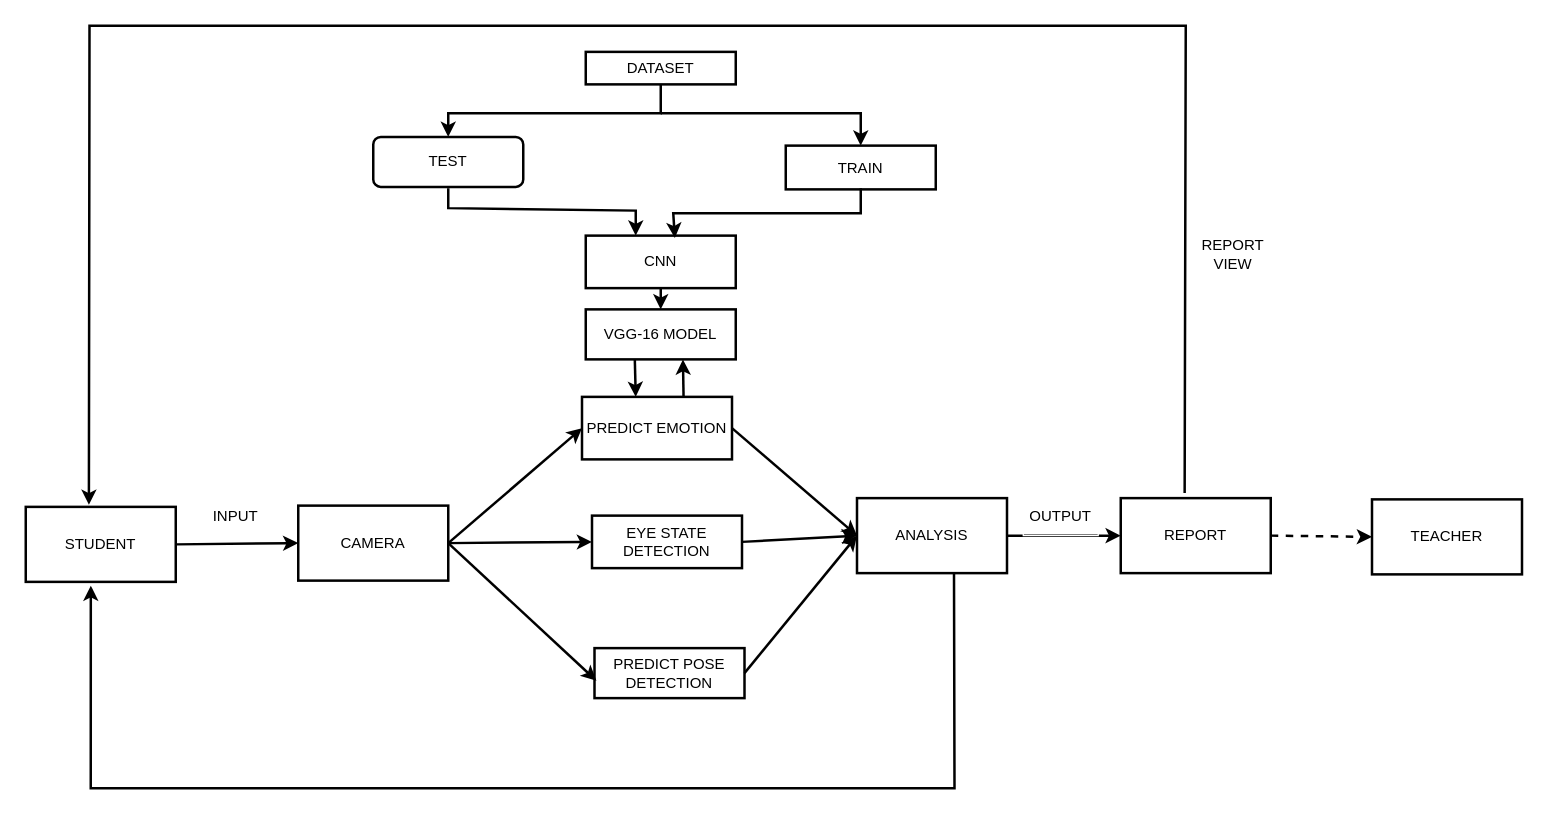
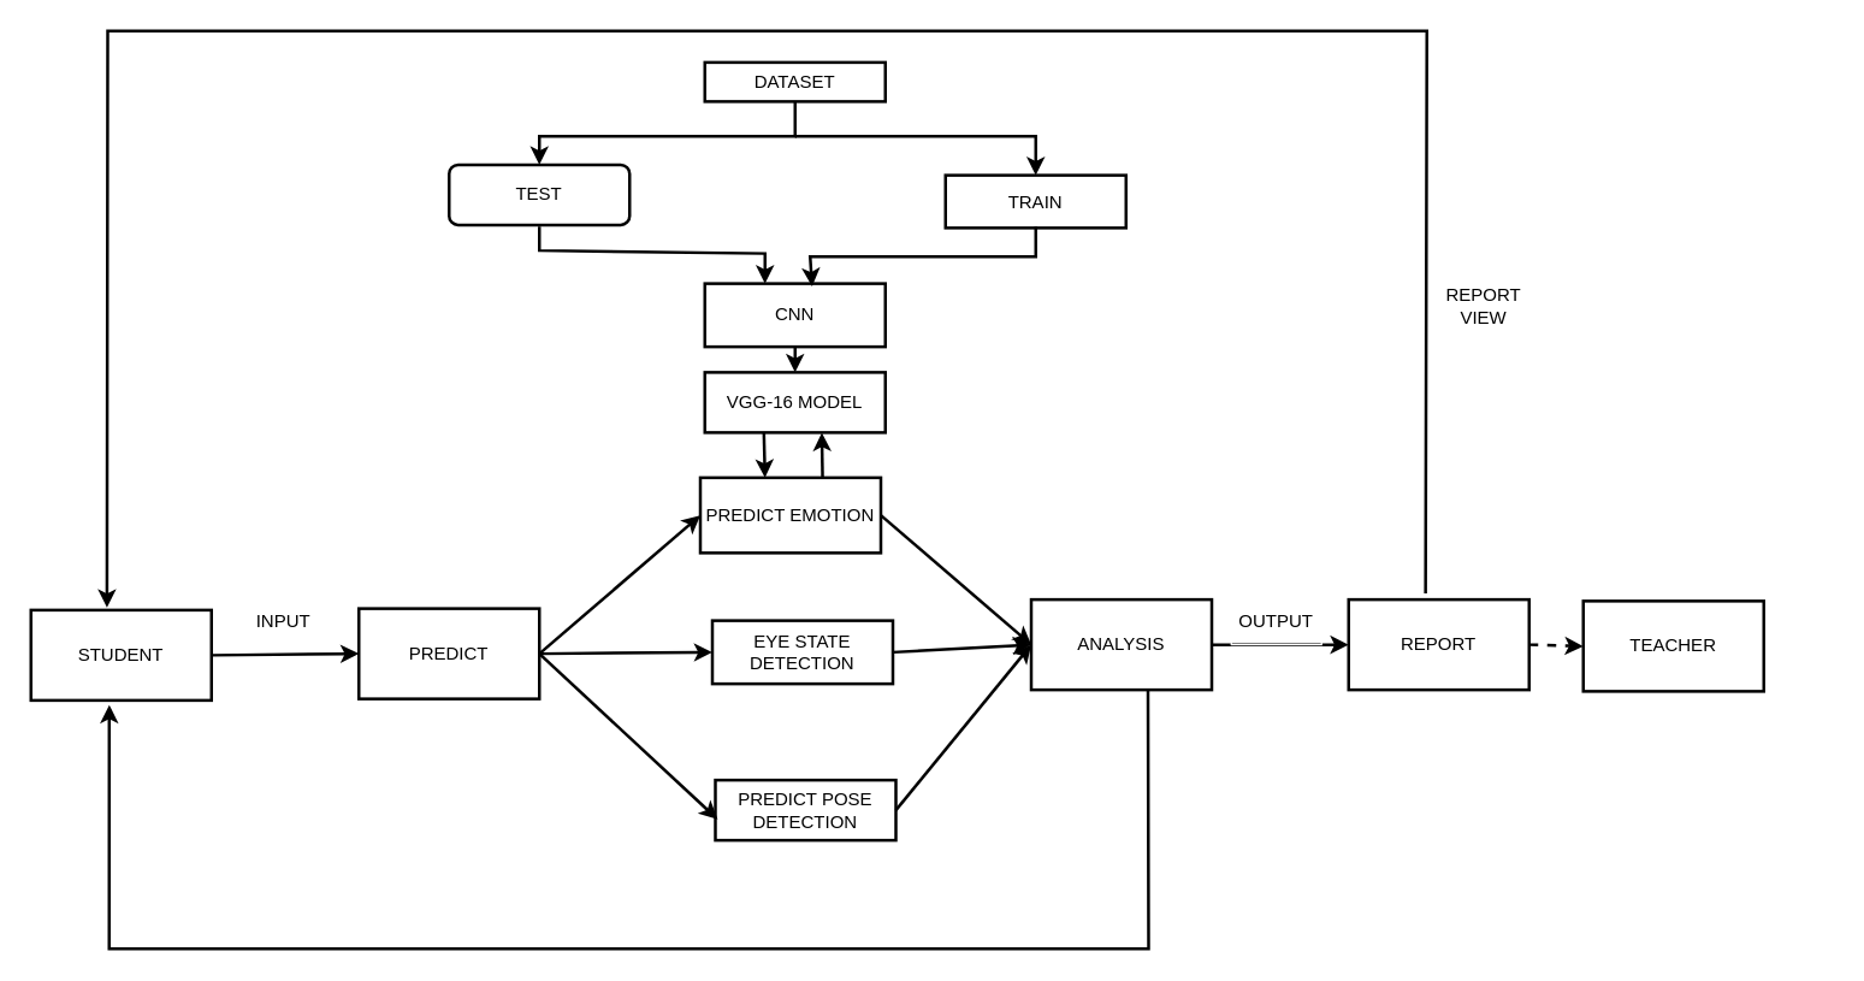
  <mxCell id="0" />
  <mxCell id="1" parent="0" />
  <mxCell id="2" value="&lt;font&gt;STUDENT&lt;/font&gt;" style="rounded=0;whiteSpace=wrap;html=1;fillColor=none;strokeColor=#000000;strokeWidth=2;fontColor=#000000;" parent="1" vertex="1"><mxGeometry x="20" y="405" width="120" height="60" as="geometry" /></mxCell>
- <mxCell id="3" value="&lt;font&gt;CAMERA&lt;/font&gt;" style="rounded=0;whiteSpace=wrap;html=1;fillColor=none;strokeColor=#000000;strokeWidth=2;fontColor=#000000;" parent="1" vertex="1"><mxGeometry x="238" y="404" width="120" height="60" as="geometry" /></mxCell>
+ <mxCell id="3" value="&lt;font&gt;PREDICT&lt;/font&gt;" style="rounded=0;whiteSpace=wrap;html=1;fillColor=none;strokeColor=#000000;strokeWidth=2;fontColor=#000000;" parent="1" vertex="1"><mxGeometry x="238" y="404" width="120" height="60" as="geometry" /></mxCell>
  <mxCell id="4" value="PREDICT EMOTION" style="rounded=0;whiteSpace=wrap;html=1;fillColor=none;strokeColor=#000000;strokeWidth=2;fontColor=#000000;" parent="1" vertex="1"><mxGeometry x="465" y="317" width="120" height="50" as="geometry" /></mxCell>
  <mxCell id="5" value="EYE STATE DETECTION" style="rounded=0;whiteSpace=wrap;html=1;fillColor=none;strokeColor=#000000;strokeWidth=2;fontColor=#000000;" parent="1" vertex="1"><mxGeometry x="473" y="412" width="120" height="42" as="geometry" /></mxCell>
  <mxCell id="6" value="&lt;font&gt;ANALYSIS&lt;/font&gt;" style="rounded=0;whiteSpace=wrap;html=1;fillColor=none;strokeColor=#000000;strokeWidth=2;fontColor=#000000;" parent="1" vertex="1"><mxGeometry x="685" y="398" width="120" height="60" as="geometry" /></mxCell>
  <mxCell id="7" value="VGG-16 MODEL" style="rounded=0;whiteSpace=wrap;html=1;fillColor=none;strokeColor=#000000;strokeWidth=2;fontColor=#000000;" parent="1" vertex="1"><mxGeometry x="468" y="247" width="120" height="40" as="geometry" /></mxCell>
  <mxCell id="8" value="PREDICT POSE DETECTION" style="rounded=0;whiteSpace=wrap;html=1;fillColor=none;strokeColor=#000000;strokeWidth=2;fontColor=#000000;" parent="1" vertex="1"><mxGeometry x="475" y="518" width="120" height="40" as="geometry" /></mxCell>
  <mxCell id="9" value="&lt;font&gt;TRAIN&lt;/font&gt;" style="rounded=0;whiteSpace=wrap;html=1;fillColor=none;strokeColor=#000000;strokeWidth=2;fontColor=#000000;" parent="1" vertex="1"><mxGeometry x="628" y="116" width="120" height="35" as="geometry" /></mxCell>
  <mxCell id="10" value="&lt;font&gt;TEST&lt;/font&gt;" style="whiteSpace=wrap;html=1;fillColor=none;strokeColor=#000000;strokeWidth=2;fontColor=#000000;rounded=1;" parent="1" vertex="1"><mxGeometry x="298" y="109" width="120" height="40" as="geometry" /></mxCell>
  <mxCell id="11" value="&lt;font&gt;CNN&lt;/font&gt;" style="rounded=0;whiteSpace=wrap;html=1;fillColor=none;strokeColor=#000000;strokeWidth=2;fontColor=#000000;" parent="1" vertex="1"><mxGeometry x="468" y="188" width="120" height="42" as="geometry" /></mxCell>
  <mxCell id="12" style="edgeStyle=orthogonalEdgeStyle;rounded=0;orthogonalLoop=1;jettySize=auto;html=1;exitX=0.5;exitY=1;exitDx=0;exitDy=0;entryX=0.5;entryY=0;entryDx=0;entryDy=0;strokeColor=#000000;strokeWidth=2;fontColor=#000000;" parent="1" source="13" target="10" edge="1"><mxGeometry relative="1" as="geometry"><Array as="points"><mxPoint x="528" y="90" /><mxPoint x="358" y="90" /></Array></mxGeometry></mxCell>
  <mxCell id="13" value="&lt;font&gt;DATASET&lt;/font&gt;&lt;span style=&quot;font-family: monospace; font-size: 0px; text-align: start; text-wrap: nowrap;&quot;&gt;%3CmxGraphModel%3E%3Croot%3E%3CmxCell%20id%3D%220%22%2F%3E%3CmxCell%20id%3D%221%22%20parent%3D%220%22%2F%3E%3CmxCell%20id%3D%222%22%20value%3D%22%26lt%3Bfont%20color%3D%26quot%3B%23ffffff%26quot%3B%26gt%3BS%26lt%3B%2Ffont%26gt%3B%22%20style%3D%22rounded%3D0%3BwhiteSpace%3Dwrap%3Bhtml%3D1%3BfillColor%3Dnone%3BstrokeColor%3D%23FFFFFF%3BstrokeWidth%3D2%3B%22%20vertex%3D%221%22%20parent%3D%221%22%3E%3CmxGeometry%20x%3D%22100%22%20y%3D%22200%22%20width%3D%22120%22%20height%3D%2260%22%20as%3D%22geometry%22%2F%3E%3C%2FmxCell%3E%3C%2Froot%3E%3C%2FmxGraphModel%3E&lt;/span&gt;&lt;span style=&quot;font-family: monospace; font-size: 0px; text-align: start; text-wrap: nowrap;&quot;&gt;%3CmxGraphModel%3E%3Croot%3E%3CmxCell%20id%3D%220%22%2F%3E%3CmxCell%20id%3D%221%22%20parent%3D%220%22%2F%3E%3CmxCell%20id%3D%222%22%20value%3D%22%26lt%3Bfont%20color%3D%26quot%3B%23ffffff%26quot%3B%26gt%3BS%26lt%3B%2Ffont%26gt%3B%22%20style%3D%22rounded%3D0%3BwhiteSpace%3Dwrap%3Bhtml%3D1%3BfillColor%3Dnone%3BstrokeColor%3D%23FFFFFF%3BstrokeWidth%3D2%3B%22%20vertex%3D%221%22%20parent%3D%221%22%3E%3CmxGeometry%20x%3D%22100%22%20y%3D%22200%22%20width%3D%22120%22%20height%3D%2260%22%20as%3D%22geometry%22%2F%3E%3C%2FmxCell%3E%3C%2Froot%3E%3C%2FmxGraphModel%3E&lt;/span&gt;" style="rounded=0;whiteSpace=wrap;html=1;fillColor=none;strokeColor=#000000;strokeWidth=2;fontColor=#000000;" parent="1" vertex="1"><mxGeometry x="468" y="41" width="120" height="26" as="geometry" /></mxCell>
  <mxCell id="14" value="&lt;font&gt;REPORT&lt;/font&gt;" style="rounded=0;whiteSpace=wrap;html=1;fillColor=none;strokeColor=#000000;strokeWidth=2;fontColor=#000000;" parent="1" vertex="1"><mxGeometry x="896" y="398" width="120" height="60" as="geometry" /></mxCell>
- <mxCell id="15" value="&lt;font&gt;TEACHER&lt;/font&gt;" style="rounded=0;whiteSpace=wrap;html=1;fillColor=none;strokeColor=#000000;strokeWidth=2;fontColor=#000000;" parent="1" vertex="1"><mxGeometry x="1097" y="399" width="120" height="60" as="geometry" /></mxCell>
+ <mxCell id="15" value="&lt;font&gt;TEACHER&lt;/font&gt;" style="rounded=0;whiteSpace=wrap;html=1;fillColor=none;strokeColor=#000000;strokeWidth=2;fontColor=#000000;" parent="1" vertex="1"><mxGeometry x="1052" y="399" width="120" height="60" as="geometry" /></mxCell>
  <mxCell id="16" value="" style="endArrow=classic;html=1;rounded=0;strokeColor=#000000;strokeWidth=2;entryX=0.5;entryY=0;entryDx=0;entryDy=0;fontColor=#000000;" parent="1" target="9" edge="1"><mxGeometry width="50" height="50" relative="1" as="geometry"><mxPoint x="528" y="90" as="sourcePoint" /><mxPoint x="708" as="targetPoint" y="-10" /><Array as="points"><mxPoint x="688" y="90" /></Array></mxGeometry></mxCell>
  <mxCell id="17" value="" style="endArrow=classic;html=1;rounded=0;strokeColor=#000000;strokeWidth=2;entryX=0.5;entryY=0;entryDx=0;entryDy=0;exitX=0.5;exitY=1;exitDx=0;exitDy=0;fontColor=#000000;" parent="1" edge="1"><mxGeometry width="50" height="50" relative="1" as="geometry"><mxPoint x="358" y="164" as="sourcePoint" /><mxPoint x="508" y="188" as="targetPoint" /><Array as="points"><mxPoint x="358" y="150" /><mxPoint x="358" y="166" /><mxPoint x="508" y="168" /></Array></mxGeometry></mxCell>
  <mxCell id="18" value="" style="endArrow=classic;html=1;rounded=0;strokeColor=#000000;strokeWidth=2;entryX=0.594;entryY=0.025;entryDx=0;entryDy=0;entryPerimeter=0;fontColor=#000000;" parent="1" edge="1"><mxGeometry width="50" height="50" relative="1" as="geometry"><mxPoint x="688" y="150" as="sourcePoint" /><mxPoint x="539.28" y="189.8" as="targetPoint" /><Array as="points"><mxPoint x="688" y="170" /><mxPoint x="538" y="170" /></Array></mxGeometry></mxCell>
  <mxCell id="19" value="" style="endArrow=classic;html=1;rounded=0;strokeColor=#000000;strokeWidth=2;entryX=0.5;entryY=0;entryDx=0;entryDy=0;exitX=0.5;exitY=1;exitDx=0;exitDy=0;fontColor=#000000;" parent="1" source="11" target="7" edge="1"><mxGeometry width="50" height="50" relative="1" as="geometry"><mxPoint x="528" y="195" as="sourcePoint" /><mxPoint x="688" y="215" as="targetPoint" /><Array as="points" /></mxGeometry></mxCell>
  <mxCell id="20" value="" style="endArrow=classic;html=1;rounded=0;strokeColor=#000000;strokeWidth=2;entryX=0.648;entryY=1.002;entryDx=0;entryDy=0;exitX=0.677;exitY=-0.005;exitDx=0;exitDy=0;entryPerimeter=0;exitPerimeter=0;fontColor=#000000;" parent="1" source="4" target="7" edge="1"><mxGeometry width="50" height="50" relative="1" as="geometry"><mxPoint x="728" y="215" as="sourcePoint" /><mxPoint x="728" y="248" as="targetPoint" /><Array as="points" /></mxGeometry></mxCell>
  <mxCell id="21" value="" style="endArrow=classic;html=1;rounded=0;strokeColor=#000000;strokeWidth=2;entryX=0.5;entryY=0;entryDx=0;entryDy=0;exitX=0.327;exitY=0.992;exitDx=0;exitDy=0;exitPerimeter=0;fontColor=#000000;" parent="1" source="7" edge="1"><mxGeometry width="50" height="50" relative="1" as="geometry"><mxPoint x="508" y="290" as="sourcePoint" /><mxPoint x="508" y="317" as="targetPoint" /><Array as="points" /></mxGeometry></mxCell>
  <mxCell id="22" value="" style="endArrow=classic;html=1;rounded=0;strokeColor=#000000;strokeWidth=2;entryX=0;entryY=0.5;entryDx=0;entryDy=0;exitX=1;exitY=0.5;exitDx=0;exitDy=0;fontColor=#000000;" parent="1" source="2" target="3" edge="1"><mxGeometry width="50" height="50" relative="1" as="geometry"><mxPoint x="178" y="426" as="sourcePoint" /><mxPoint x="178" y="459" as="targetPoint" /><Array as="points" /></mxGeometry></mxCell>
  <mxCell id="23" value="" style="endArrow=classic;html=1;rounded=0;strokeColor=#000000;strokeWidth=2;entryX=0;entryY=0.5;entryDx=0;entryDy=0;fontColor=#000000;" parent="1" target="4" edge="1"><mxGeometry width="50" height="50" relative="1" as="geometry"><mxPoint x="358" y="434" as="sourcePoint" /><mxPoint x="458" y="340" as="targetPoint" /><Array as="points" /></mxGeometry></mxCell>
  <mxCell id="24" value="" style="endArrow=classic;html=1;rounded=0;strokeColor=#000000;strokeWidth=2;entryX=0;entryY=0.5;entryDx=0;entryDy=0;exitX=1;exitY=0.5;exitDx=0;exitDy=0;fontColor=#000000;" parent="1" source="3" target="5" edge="1"><mxGeometry width="50" height="50" relative="1" as="geometry"><mxPoint x="358" y="525" as="sourcePoint" /><mxPoint x="398" y="570" as="targetPoint" /><Array as="points" /></mxGeometry></mxCell>
  <mxCell id="25" value="" style="endArrow=classic;html=1;rounded=0;strokeColor=#000000;strokeWidth=2;entryX=0;entryY=0.5;entryDx=0;entryDy=0;exitX=1;exitY=0.5;exitDx=0;exitDy=0;fontColor=#000000;" parent="1" source="6" target="14" edge="1"><mxGeometry width="50" height="50" relative="1" as="geometry"><mxPoint x="978.48" y="120" as="sourcePoint" /><mxPoint x="978" y="370" as="targetPoint" /><Array as="points" /></mxGeometry></mxCell>
  <mxCell id="26" value="" style="endArrow=classic;html=1;rounded=0;strokeColor=#000000;strokeWidth=2;entryX=0;entryY=0.5;entryDx=0;entryDy=0;exitX=1;exitY=0.5;exitDx=0;exitDy=0;fontColor=#000000;dashed=1;" parent="1" source="14" target="15" edge="1"><mxGeometry width="50" height="50" relative="1" as="geometry"><mxPoint x="988.48" y="130" as="sourcePoint" /><mxPoint x="988" y="380" as="targetPoint" /><Array as="points" /></mxGeometry></mxCell>
  <mxCell id="27" value="" style="endArrow=classic;html=1;rounded=0;strokeColor=#000000;strokeWidth=2;entryX=0;entryY=0.5;entryDx=0;entryDy=0;exitX=1;exitY=0.5;exitDx=0;exitDy=0;fontColor=#000000;" parent="1" source="4" target="6" edge="1"><mxGeometry width="50" height="50" relative="1" as="geometry"><mxPoint x="998.48" y="140" as="sourcePoint" /><mxPoint x="998" y="390" as="targetPoint" /><Array as="points" /></mxGeometry></mxCell>
  <mxCell id="28" value="" style="endArrow=classic;html=1;rounded=0;strokeColor=#000000;strokeWidth=2;exitX=1;exitY=0.5;exitDx=0;exitDy=0;entryX=0;entryY=0.5;entryDx=0;entryDy=0;fontColor=#000000;" parent="1" source="5" target="6" edge="1"><mxGeometry width="50" height="50" relative="1" as="geometry"><mxPoint x="1008.48" y="150" as="sourcePoint" /><mxPoint x="678" y="430" as="targetPoint" /><Array as="points" /></mxGeometry></mxCell>
  <mxCell id="29" value="" style="endArrow=classic;html=1;rounded=0;strokeColor=#000000;strokeWidth=2;entryX=0.421;entryY=-0.027;entryDx=0;entryDy=0;exitX=0.426;exitY=-0.069;exitDx=0;exitDy=0;exitPerimeter=0;entryPerimeter=0;fontColor=#000000;" parent="1" source="14" target="2" edge="1"><mxGeometry width="50" height="50" relative="1" as="geometry"><mxPoint x="1018.48" y="160" as="sourcePoint" /><mxPoint x="1018" y="410" as="targetPoint" /><Array as="points"><mxPoint x="948" y="20" /><mxPoint x="518" y="20" /><mxPoint x="71" y="20" /></Array></mxGeometry></mxCell>
  <mxCell id="30" value="" style="endArrow=classic;html=1;rounded=0;strokeColor=#000000;strokeWidth=2;entryX=0.442;entryY=1.05;entryDx=0;entryDy=0;entryPerimeter=0;exitX=0.655;exitY=0.99;exitDx=0;exitDy=0;exitPerimeter=0;fontColor=#000000;" parent="1" edge="1"><mxGeometry width="50" height="50" relative="1" as="geometry"><mxPoint x="762.6" y="457.4" as="sourcePoint" /><mxPoint x="72.04" y="468" as="targetPoint" /><Array as="points"><mxPoint x="763" y="630" /><mxPoint x="72" y="630" /></Array></mxGeometry></mxCell>
  <mxCell id="31" value="REPORT VIEW" style="text;html=1;align=center;verticalAlign=middle;whiteSpace=wrap;rounded=0;fontColor=#000000;strokeColor=#FFFFFF;" parent="1" vertex="1"><mxGeometry x="956" y="188" width="60" height="30" as="geometry" /></mxCell>
  <mxCell id="32" value="INPUT" style="text;html=1;align=center;verticalAlign=middle;whiteSpace=wrap;rounded=0;fontColor=#000000;rotation=0;strokeColor=#FFFFFF;" parent="1" vertex="1"><mxGeometry x="158" y="398" width="60" height="30" as="geometry" /></mxCell>
  <mxCell id="33" value="OUTPUT" style="text;html=1;align=center;verticalAlign=middle;whiteSpace=wrap;rounded=0;fontColor=#000000;strokeColor=#FFFFFF;" parent="1" vertex="1"><mxGeometry x="818" y="398" width="60" height="30" as="geometry" /></mxCell>
  <mxCell id="34" value="" style="endArrow=classic;html=1;rounded=0;strokeColor=#000000;strokeWidth=2;entryX=0.013;entryY=0.652;entryDx=0;entryDy=0;exitX=1;exitY=0.5;exitDx=0;exitDy=0;entryPerimeter=0;fontColor=#000000;" parent="1" source="3" target="8" edge="1"><mxGeometry width="50" height="50" relative="1" as="geometry"><mxPoint x="354" y="510" as="sourcePoint" /><mxPoint x="465" y="602" as="targetPoint" /><Array as="points" /></mxGeometry></mxCell>
  <mxCell id="35" value="" style="endArrow=classic;html=1;rounded=0;strokeColor=#000000;strokeWidth=2;entryX=0;entryY=0.5;entryDx=0;entryDy=0;exitX=1;exitY=0.5;exitDx=0;exitDy=0;fontColor=#000000;" parent="1" source="8" target="6" edge="1"><mxGeometry width="50" height="50" relative="1" as="geometry"><mxPoint x="608" y="632" as="sourcePoint" /><mxPoint x="727" y="840" as="targetPoint" /><Array as="points" /></mxGeometry></mxCell>
